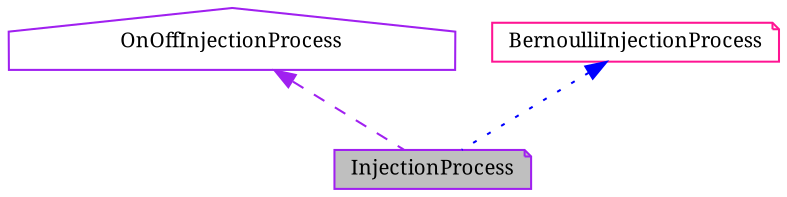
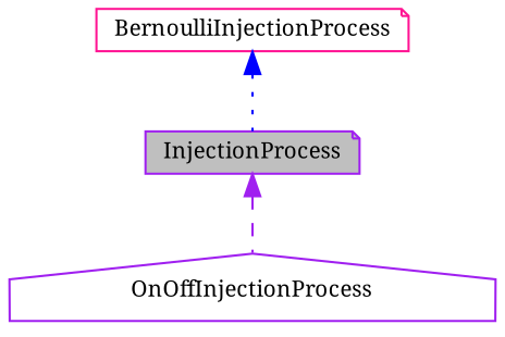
  digraph {
    fontname="Noto Serif"
    node [color=purple fontname="Noto Serif" fontsize=10 shape=note]
    edge [dir=back fontname="Noto Serif" fontsize=10 labelfontname=FreeSans labelfontsize=10]
    n1 [fillcolor=grey75 fontcolor=black height=0.2 label=InjectionProcess style=filled width=0.4]
    n2 [height=0.2 label=OnOffInjectionProcess shape=house width=0.4]
    n3 [color=deeppink height=0.2 label=BernoulliInjectionProcess width=0.4]
-   n2 -> n1 [color=purple style=dashed]
+   n1 -> n2 [color=purple style=dashed]
    n3 -> n1 [color=blue style=dotted]
  }
